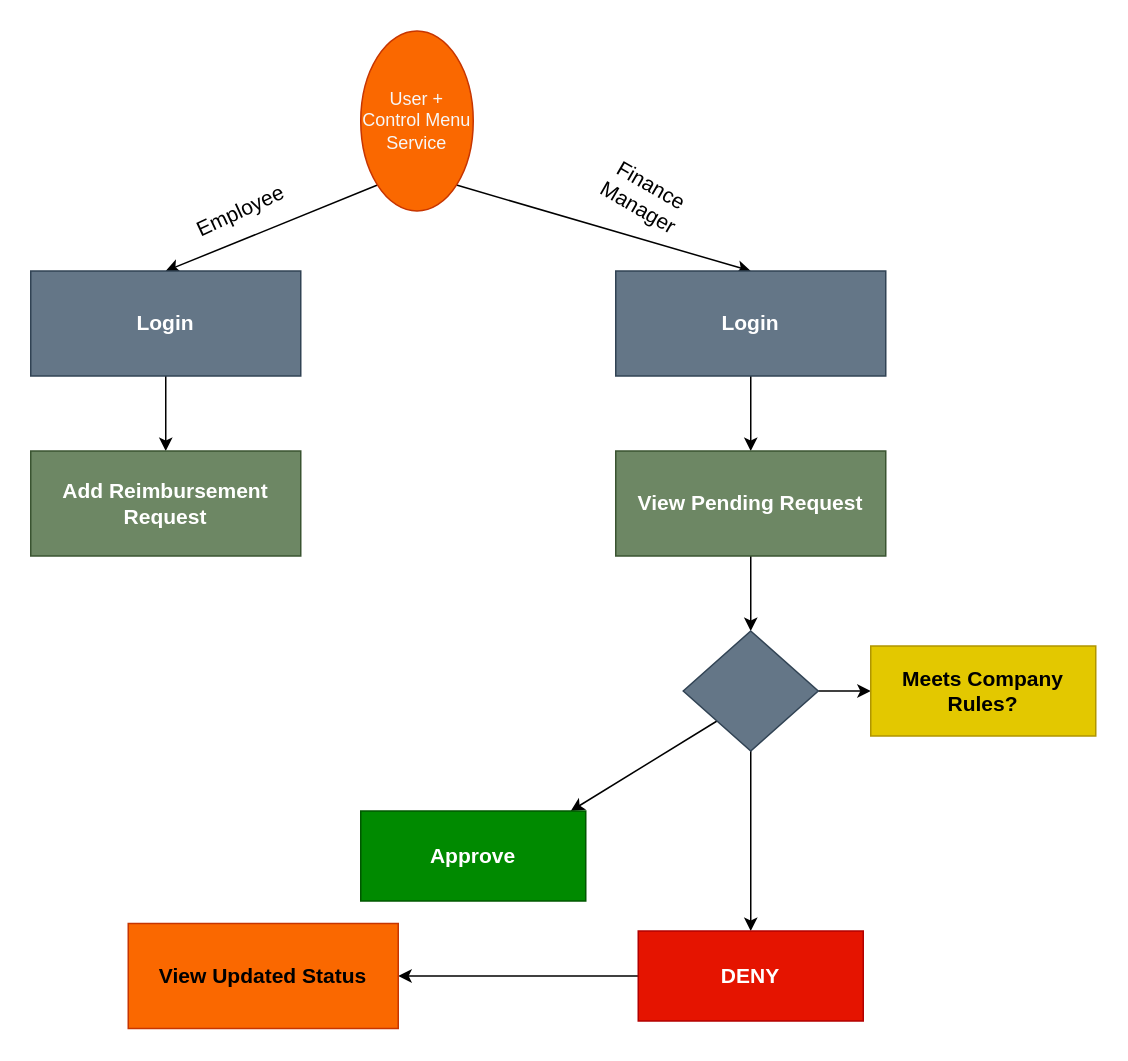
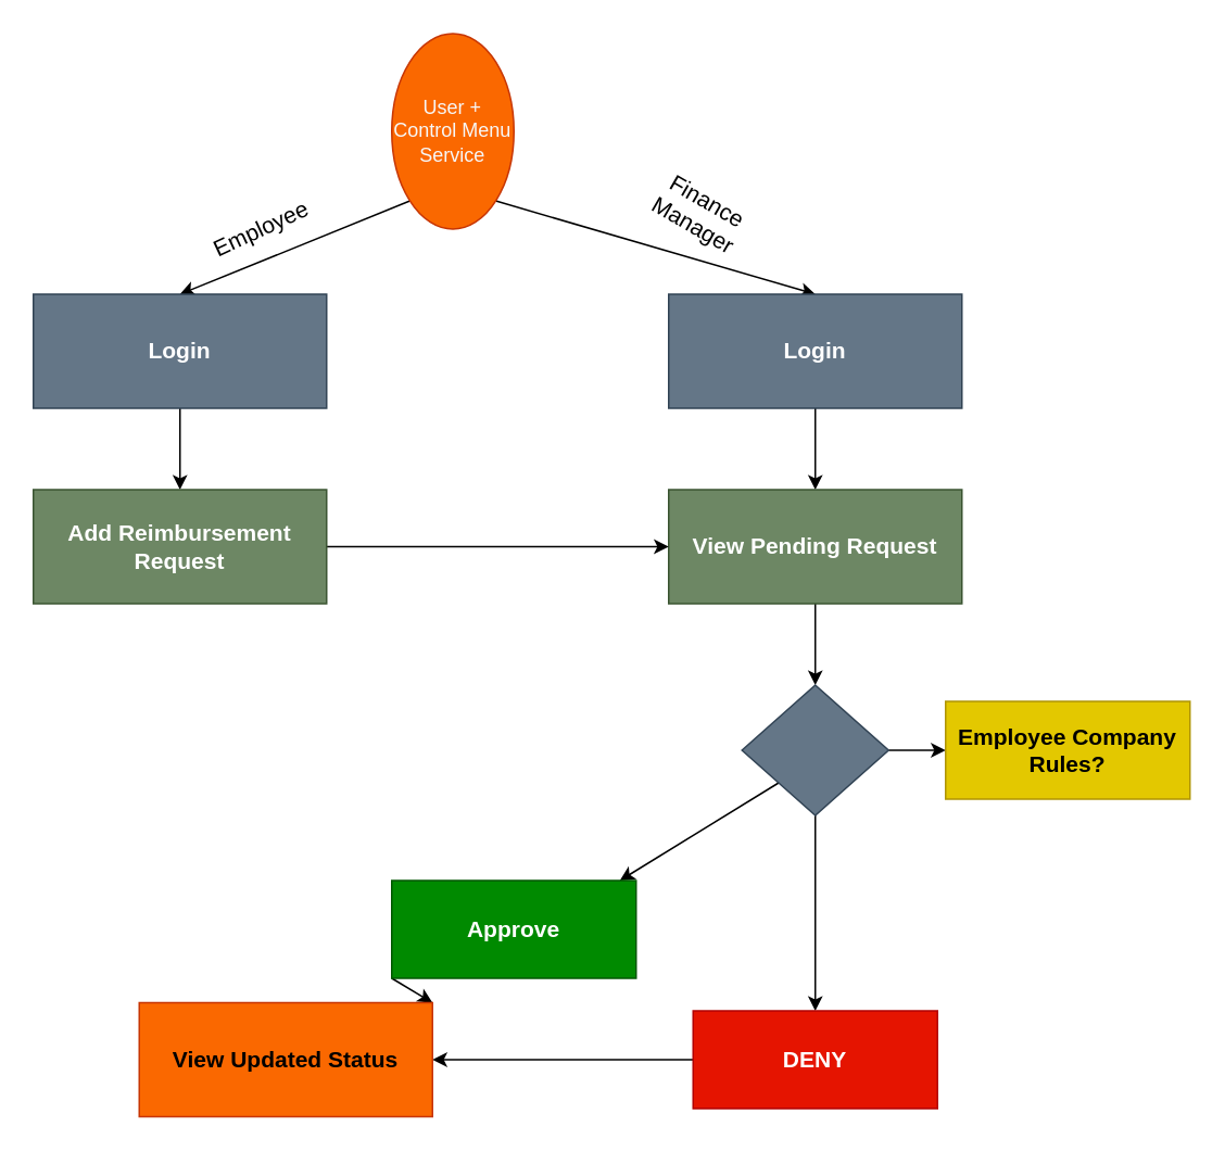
  <mxCell id="0" />
  <mxCell id="1" parent="0" />
  <mxCell id="2" style="edgeStyle=none;html=1;exitX=0;exitY=1;exitDx=0;exitDy=0;entryX=0.5;entryY=0;entryDx=0;entryDy=0;fontSize=14;" edge="1" parent="1" source="4" target="6"><mxGeometry relative="1" as="geometry" /></mxCell>
  <mxCell id="3" style="edgeStyle=none;html=1;exitX=1;exitY=1;exitDx=0;exitDy=0;entryX=0.5;entryY=0;entryDx=0;entryDy=0;fontSize=14;" edge="1" parent="1" source="4" target="8"><mxGeometry relative="1" as="geometry" /></mxCell>
  <mxCell id="4" value="&lt;font color=&quot;#f7f7f7&quot;&gt;User + Control Menu Service&lt;/font&gt;" style="ellipse;whiteSpace=wrap;html=1;aspect=fixed;fillColor=#fa6800;fontColor=#000000;strokeColor=#C73500;" vertex="1" parent="1"><mxGeometry x="240" y="20" width="75" height="120" as="geometry" /></mxCell>
  <mxCell id="5" style="edgeStyle=none;html=1;exitX=0.5;exitY=1;exitDx=0;exitDy=0;entryX=0.5;entryY=0;entryDx=0;entryDy=0;fontSize=14;" edge="1" parent="1" source="6" target="12"><mxGeometry relative="1" as="geometry" /></mxCell>
  <mxCell id="6" value="&lt;b style=&quot;font-size: 14px&quot;&gt;Login&lt;br&gt;&lt;/b&gt;" style="rounded=0;whiteSpace=wrap;html=1;fillColor=#647687;fontColor=#ffffff;strokeColor=#314354;" vertex="1" parent="1"><mxGeometry x="20" y="180" width="180" height="70" as="geometry" /></mxCell>
  <mxCell id="7" style="edgeStyle=none;html=1;exitX=0.5;exitY=1;exitDx=0;exitDy=0;entryX=0.5;entryY=0;entryDx=0;entryDy=0;fontSize=14;" edge="1" parent="1" source="8" target="10"><mxGeometry relative="1" as="geometry" /></mxCell>
  <mxCell id="8" value="&lt;b style=&quot;font-size: 14px&quot;&gt;Login&lt;br&gt;&lt;/b&gt;" style="rounded=0;whiteSpace=wrap;html=1;fillColor=#647687;fontColor=#ffffff;strokeColor=#314354;" vertex="1" parent="1"><mxGeometry x="410" y="180" width="180" height="70" as="geometry" /></mxCell>
  <mxCell id="9" style="edgeStyle=none;html=1;exitX=0.5;exitY=1;exitDx=0;exitDy=0;fontSize=14;" edge="1" parent="1" source="10"><mxGeometry relative="1" as="geometry"><mxPoint x="500" y="420" as="targetPoint" /></mxGeometry></mxCell>
  <mxCell id="10" value="&lt;b style=&quot;font-size: 14px&quot;&gt;View Pending Request&lt;br&gt;&lt;/b&gt;" style="rounded=0;whiteSpace=wrap;html=1;fillColor=#6d8764;fontColor=#ffffff;strokeColor=#3A5431;" vertex="1" parent="1"><mxGeometry x="410" y="300" width="180" height="70" as="geometry" /></mxCell>
+ <mxCell id="11" style="edgeStyle=none;html=1;exitX=1;exitY=0.5;exitDx=0;exitDy=0;entryX=0;entryY=0.5;entryDx=0;entryDy=0;fontSize=14;" edge="1" parent="1" source="12" target="10"><mxGeometry relative="1" as="geometry" /></mxCell>
  <mxCell id="12" value="&lt;b style=&quot;font-size: 14px&quot;&gt;Add Reimbursement Request&lt;br&gt;&lt;/b&gt;" style="rounded=0;whiteSpace=wrap;html=1;fillColor=#6d8764;fontColor=#ffffff;strokeColor=#3A5431;" vertex="1" parent="1"><mxGeometry x="20" y="300" width="180" height="70" as="geometry" /></mxCell>
  <mxCell id="13" value="Employee" style="text;html=1;strokeColor=none;fillColor=none;align=center;verticalAlign=middle;whiteSpace=wrap;rounded=0;fontSize=14;rotation=-25;" vertex="1" parent="1"><mxGeometry x="120" y="130" width="80" height="20" as="geometry" /></mxCell>
  <mxCell id="14" value="Finance Manager&lt;br&gt;" style="text;html=1;strokeColor=none;fillColor=none;align=center;verticalAlign=middle;whiteSpace=wrap;rounded=0;fontSize=14;rotation=30;" vertex="1" parent="1"><mxGeometry x="390" y="120" width="80" height="20" as="geometry" /></mxCell>
  <mxCell id="15" style="edgeStyle=none;html=1;exitX=0;exitY=1;exitDx=0;exitDy=0;fontSize=14;" edge="1" parent="1" source="18"><mxGeometry relative="1" as="geometry"><mxPoint x="380" y="540" as="targetPoint" /></mxGeometry></mxCell>
  <mxCell id="16" style="edgeStyle=none;html=1;exitX=0.5;exitY=1;exitDx=0;exitDy=0;fontSize=14;" edge="1" parent="1" source="18"><mxGeometry relative="1" as="geometry"><mxPoint x="500" y="620" as="targetPoint" /></mxGeometry></mxCell>
  <mxCell id="17" style="edgeStyle=none;html=1;exitX=1;exitY=0.5;exitDx=0;exitDy=0;fontSize=14;" edge="1" parent="1" source="18"><mxGeometry relative="1" as="geometry"><mxPoint x="580" y="460" as="targetPoint" /></mxGeometry></mxCell>
  <mxCell id="18" value="&lt;font size=&quot;1&quot;&gt;&lt;br&gt;&lt;/font&gt;" style="rhombus;whiteSpace=wrap;html=1;fontSize=10;fillColor=#647687;fontColor=#ffffff;strokeColor=#314354;" vertex="1" parent="1"><mxGeometry x="455" y="420" width="90" height="80" as="geometry" /></mxCell>
  <mxCell id="19" style="edgeStyle=none;html=1;exitX=0;exitY=0.5;exitDx=0;exitDy=0;entryX=1;entryY=0.5;entryDx=0;entryDy=0;fontSize=14;" edge="1" parent="1" source="20" target="24"><mxGeometry relative="1" as="geometry" /></mxCell>
  <mxCell id="20" value="&lt;b style=&quot;font-size: 14px&quot;&gt;DENY&lt;br&gt;&lt;/b&gt;" style="rounded=0;whiteSpace=wrap;html=1;fillColor=#e51400;fontColor=#ffffff;strokeColor=#B20000;" vertex="1" parent="1"><mxGeometry x="425" y="620" width="150" height="60" as="geometry" /></mxCell>
+ <mxCell id="21" style="edgeStyle=none;html=1;exitX=0;exitY=1;exitDx=0;exitDy=0;entryX=1;entryY=0;entryDx=0;entryDy=0;fontSize=14;" edge="1" parent="1" source="22" target="24"><mxGeometry relative="1" as="geometry" /></mxCell>
  <mxCell id="22" value="&lt;b style=&quot;font-size: 14px&quot;&gt;Approve&lt;br&gt;&lt;/b&gt;" style="rounded=0;whiteSpace=wrap;html=1;fillColor=#008a00;fontColor=#ffffff;strokeColor=#005700;" vertex="1" parent="1"><mxGeometry x="240" y="540" width="150" height="60" as="geometry" /></mxCell>
- <mxCell id="23" value="&lt;b style=&quot;font-size: 14px&quot;&gt;Meets Company Rules?&lt;br&gt;&lt;/b&gt;" style="rounded=0;whiteSpace=wrap;html=1;fillColor=#e3c800;fontColor=#000000;strokeColor=#B09500;" vertex="1" parent="1"><mxGeometry x="580" y="430" width="150" height="60" as="geometry" /></mxCell>
+ <mxCell id="23" value="&lt;b style=&quot;font-size: 14px&quot;&gt;Employee Company Rules?&lt;br&gt;&lt;/b&gt;" style="rounded=0;whiteSpace=wrap;html=1;fillColor=#e3c800;fontColor=#000000;strokeColor=#B09500;" vertex="1" parent="1"><mxGeometry x="580" y="430" width="150" height="60" as="geometry" /></mxCell>
  <mxCell id="24" value="&lt;b style=&quot;font-size: 14px&quot;&gt;View Updated Status&lt;br&gt;&lt;/b&gt;" style="rounded=0;whiteSpace=wrap;html=1;fillColor=#fa6800;fontColor=#000000;strokeColor=#C73500;" vertex="1" parent="1"><mxGeometry x="85" y="615" width="180" height="70" as="geometry" /></mxCell>
